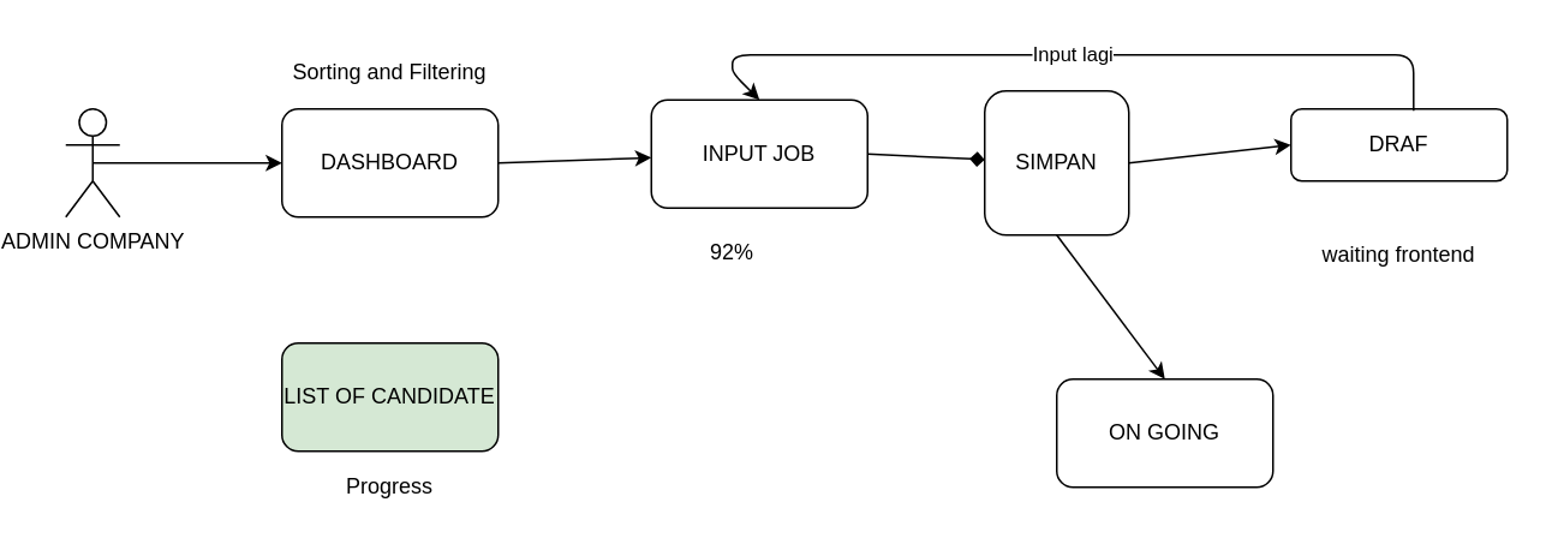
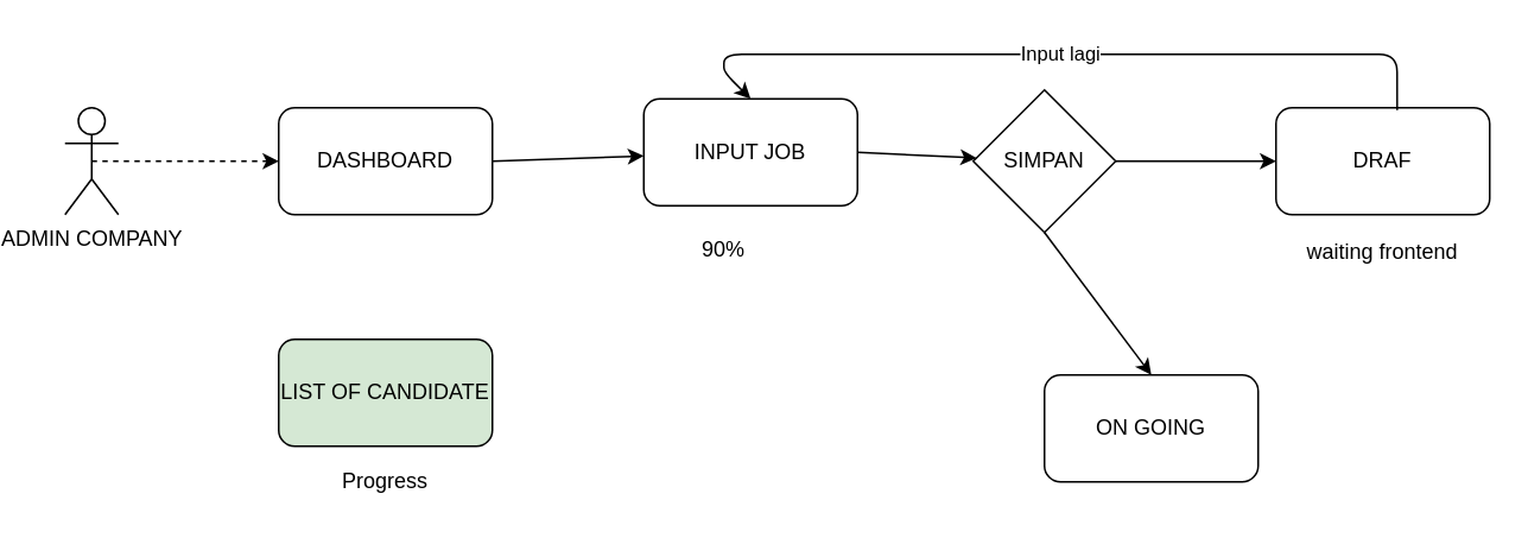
  <mxCell id="0" />
  <mxCell id="1" parent="0" />
  <mxCell id="2" value="ADMIN COMPANY" style="shape=umlActor;verticalLabelPosition=bottom;labelBackgroundColor=#ffffff;verticalAlign=top;html=1;outlineConnect=0;" vertex="1" parent="1"><mxGeometry x="20" y="60" width="30" height="60" as="geometry" /></mxCell>
  <mxCell id="3" value="INPUT JOB" style="rounded=1;whiteSpace=wrap;html=1;" vertex="1" parent="1"><mxGeometry x="345" y="55" width="120" height="60" as="geometry" /></mxCell>
- <mxCell id="4" value="SIMPAN" style="whiteSpace=wrap;html=1;rounded=1;" vertex="1" parent="1"><mxGeometry x="530" y="50" width="80" height="80" as="geometry" /></mxCell>
- <mxCell id="5" value="" style="endArrow=diamond;html=1;exitX=1;exitY=0.5;exitDx=0;exitDy=0;" edge="1" parent="1" source="3" target="4"><mxGeometry width="50" height="50" relative="1" as="geometry"><mxPoint x="500" y="330" as="sourcePoint" /><mxPoint x="550" y="280" as="targetPoint" /></mxGeometry></mxCell>
- <mxCell id="6" value="DRAF" style="rounded=1;whiteSpace=wrap;html=1;" vertex="1" parent="1"><mxGeometry x="700" y="60" width="120" height="40" as="geometry" /></mxCell>
+ <mxCell id="4" value="SIMPAN" style="rhombus;whiteSpace=wrap;html=1;" vertex="1" parent="1"><mxGeometry x="530" y="50" width="80" height="80" as="geometry" /></mxCell>
+ <mxCell id="5" value="" style="endArrow=classic;html=1;exitX=1;exitY=0.5;exitDx=0;exitDy=0;" edge="1" parent="1" source="3" target="4"><mxGeometry width="50" height="50" relative="1" as="geometry"><mxPoint x="500" y="330" as="sourcePoint" /><mxPoint x="550" y="280" as="targetPoint" /></mxGeometry></mxCell>
+ <mxCell id="6" value="DRAF" style="rounded=1;whiteSpace=wrap;html=1;" vertex="1" parent="1"><mxGeometry x="700" y="60" width="120" height="60" as="geometry" /></mxCell>
  <mxCell id="7" value="ON GOING" style="rounded=1;whiteSpace=wrap;html=1;" vertex="1" parent="1"><mxGeometry x="570" y="210" width="120" height="60" as="geometry" /></mxCell>
  <mxCell id="8" value="" style="endArrow=classic;html=1;exitX=0.5;exitY=1;exitDx=0;exitDy=0;entryX=0.5;entryY=0;entryDx=0;entryDy=0;" edge="1" parent="1" source="4" target="7"><mxGeometry width="50" height="50" relative="1" as="geometry"><mxPoint x="500" y="330" as="sourcePoint" /><mxPoint x="550" y="280" as="targetPoint" /></mxGeometry></mxCell>
  <mxCell id="9" value="" style="endArrow=classic;html=1;exitX=1;exitY=0.5;exitDx=0;exitDy=0;entryX=0;entryY=0.5;entryDx=0;entryDy=0;" edge="1" parent="1" source="4" target="6"><mxGeometry width="50" height="50" relative="1" as="geometry"><mxPoint x="500" y="330" as="sourcePoint" /><mxPoint x="550" y="280" as="targetPoint" /></mxGeometry></mxCell>
  <mxCell id="10" value="Input lagi" style="endArrow=classic;html=1;exitX=0.567;exitY=0.023;exitDx=0;exitDy=0;exitPerimeter=0;entryX=0.5;entryY=0;entryDx=0;entryDy=0;" edge="1" parent="1" source="6" target="3"><mxGeometry width="50" height="50" relative="1" as="geometry"><mxPoint x="500" y="330" as="sourcePoint" /><mxPoint x="550" y="280" as="targetPoint" /><Array as="points"><mxPoint x="768" y="30" /><mxPoint x="390" y="30" /><mxPoint x="390" y="40" /></Array></mxGeometry></mxCell>
  <mxCell id="11" value="DASHBOARD" style="rounded=1;whiteSpace=wrap;html=1;" vertex="1" parent="1"><mxGeometry x="140" y="60" width="120" height="60" as="geometry" /></mxCell>
- <mxCell id="12" value="" style="endArrow=classic;html=1;exitX=0.5;exitY=0.5;exitDx=0;exitDy=0;exitPerimeter=0;" edge="1" parent="1" source="2" target="11"><mxGeometry width="50" height="50" relative="1" as="geometry"><mxPoint x="500" y="260" as="sourcePoint" /><mxPoint x="550" y="210" as="targetPoint" /></mxGeometry></mxCell>
+ <mxCell id="12" value="" style="endArrow=classic;html=1;exitX=0.5;exitY=0.5;exitDx=0;exitDy=0;exitPerimeter=0;dashed=1;" edge="1" parent="1" source="2" target="11"><mxGeometry width="50" height="50" relative="1" as="geometry"><mxPoint x="500" y="260" as="sourcePoint" /><mxPoint x="550" y="210" as="targetPoint" /></mxGeometry></mxCell>
  <mxCell id="13" value="" style="endArrow=classic;html=1;exitX=1;exitY=0.5;exitDx=0;exitDy=0;" edge="1" parent="1" source="11" target="3"><mxGeometry width="50" height="50" relative="1" as="geometry"><mxPoint x="470" y="260" as="sourcePoint" /><mxPoint x="520" y="210" as="targetPoint" /></mxGeometry></mxCell>
  <mxCell id="14" value="LIST OF CANDIDATE" style="rounded=1;whiteSpace=wrap;html=1;fillColor=#d5e8d4;" vertex="1" parent="1"><mxGeometry x="140" y="190" width="120" height="60" as="geometry" /></mxCell>
- <mxCell id="15" value="92%" style="text;html=1;strokeColor=none;fillColor=none;align=center;verticalAlign=middle;whiteSpace=wrap;rounded=0;" vertex="1" parent="1"><mxGeometry x="370" y="130" width="40" height="20" as="geometry" /></mxCell>
+ <mxCell id="15" value="90%" style="text;html=1;strokeColor=none;fillColor=none;align=center;verticalAlign=middle;whiteSpace=wrap;rounded=0;" vertex="1" parent="1"><mxGeometry x="370" y="130" width="40" height="20" as="geometry" /></mxCell>
  <mxCell id="16" value="waiting frontend" style="text;html=1;strokeColor=none;fillColor=none;align=center;verticalAlign=middle;whiteSpace=wrap;rounded=0;" vertex="1" parent="1"><mxGeometry x="700" y="131" width="120" height="20" as="geometry" /></mxCell>
- <mxCell id="17" value="Sorting and Filtering" style="text;html=1;strokeColor=none;fillColor=none;align=center;verticalAlign=middle;whiteSpace=wrap;rounded=0;" vertex="1" parent="1"><mxGeometry x="140" width="120" height="40" as="geometry" y="20" /></mxCell>
  <mxCell id="18" value="Progress" style="text;html=1;strokeColor=none;fillColor=none;align=center;verticalAlign=middle;whiteSpace=wrap;rounded=0;" vertex="1" parent="1"><mxGeometry x="180" y="260" width="40" height="20" as="geometry" /></mxCell>
